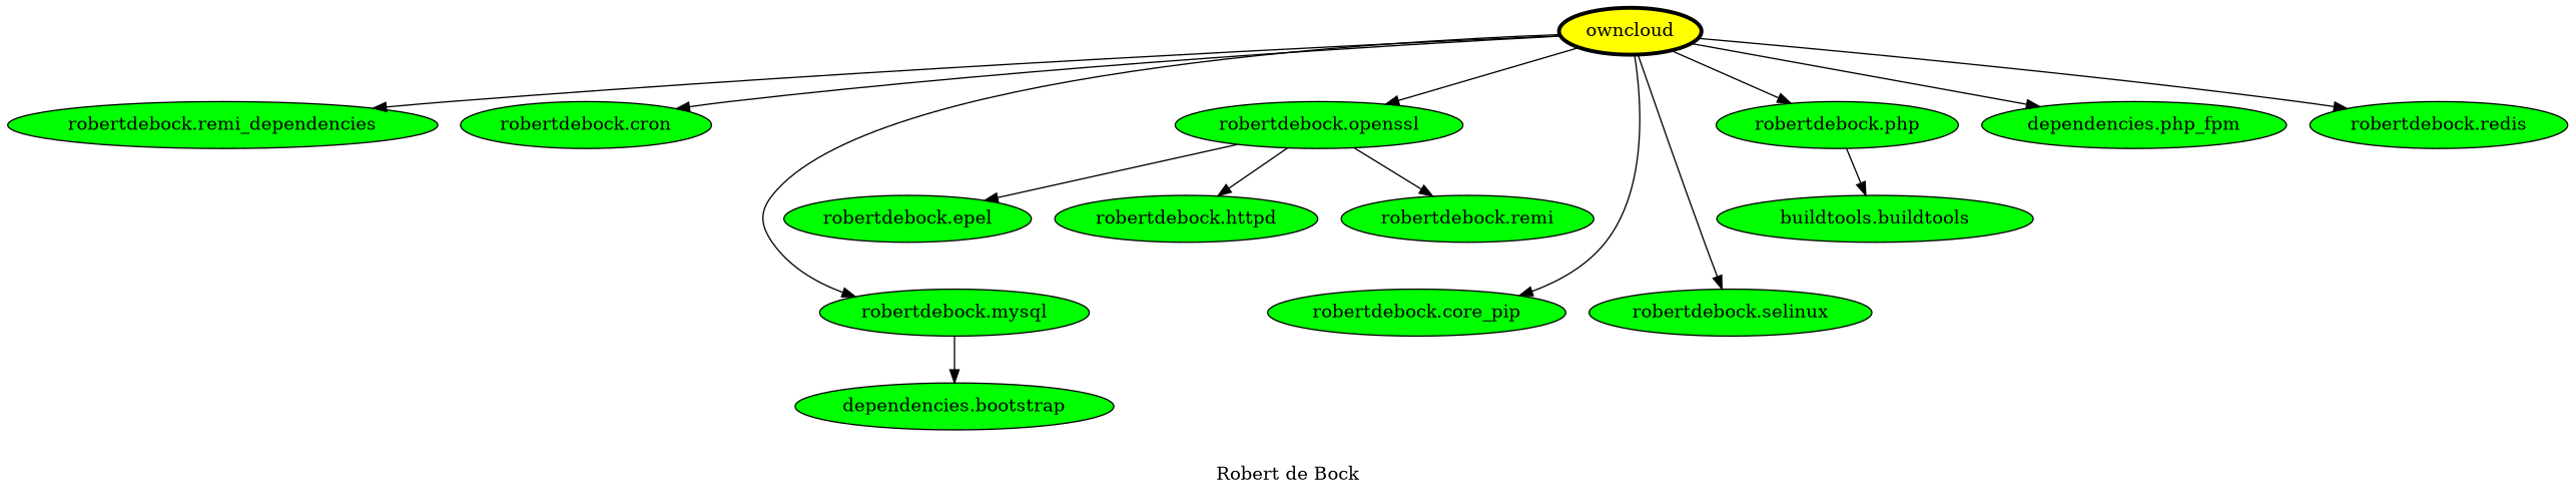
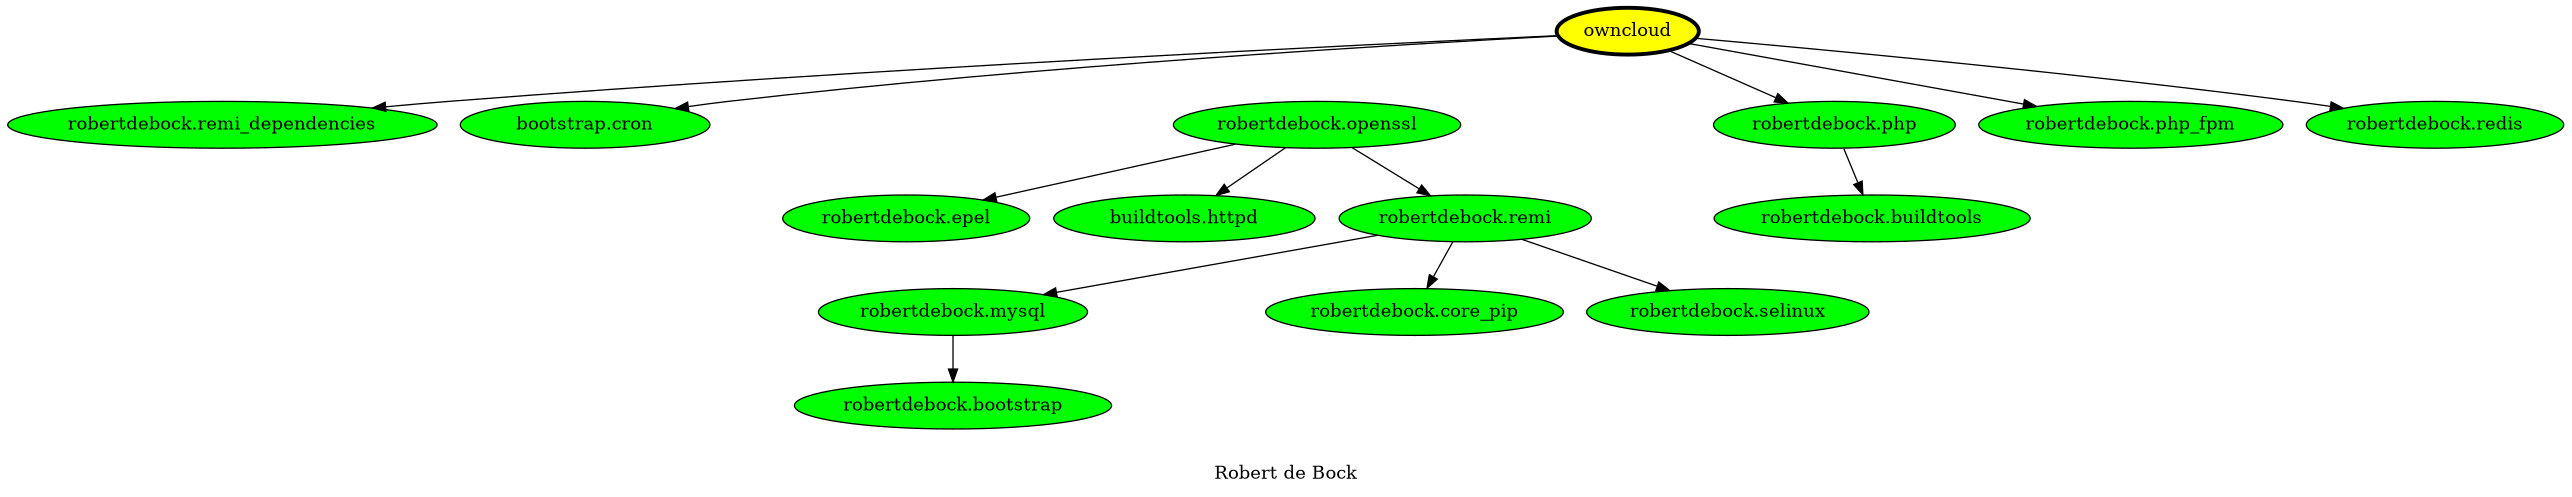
  digraph {
    label="Robert de Bock"
    node [fillcolor=green style=filled]
    owncloud [fillcolor=yellow penwidth=3]
    n2 [label="robertdebock.remi_dependencies"]
-   "robertdebock.cron"
+   "robertdebock.cron" [label="bootstrap.cron"]
    "robertdebock.mysql"
    "robertdebock.openssl"
    "robertdebock.php"
-   "robertdebock.php_fpm" [label="dependencies.php_fpm"]
+   "robertdebock.php_fpm"
    n8 [label="robertdebock.core_pip"]
    "robertdebock.redis"
    "robertdebock.selinux"
-   "robertdebock.bootstrap" [label="dependencies.bootstrap"]
+   "robertdebock.bootstrap"
    "robertdebock.epel"
-   "robertdebock.httpd"
+   "robertdebock.httpd" [label="buildtools.httpd"]
    "robertdebock.remi"
-   "robertdebock.buildtools" [label="buildtools.buildtools"]
+   "robertdebock.buildtools"
    owncloud -> n2
    owncloud -> "robertdebock.cron"
-   owncloud -> "robertdebock.mysql"
-   owncloud -> "robertdebock.openssl"
+   "robertdebock.remi" -> "robertdebock.mysql"
    owncloud -> "robertdebock.php"
    owncloud -> "robertdebock.php_fpm"
-   owncloud -> n8
+   "robertdebock.remi" -> n8
    owncloud -> "robertdebock.redis"
-   owncloud -> "robertdebock.selinux"
+   "robertdebock.remi" -> "robertdebock.selinux"
    "robertdebock.mysql" -> "robertdebock.bootstrap"
    "robertdebock.openssl" -> "robertdebock.epel"
    "robertdebock.openssl" -> "robertdebock.httpd"
    "robertdebock.openssl" -> "robertdebock.remi"
    "robertdebock.php" -> "robertdebock.buildtools"
  }
